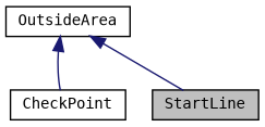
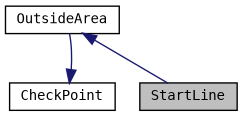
  digraph {
    fontname="DejaVu Sans Mono"
    node [color=black fillcolor=white fontname="DejaVu Sans Mono" fontsize=10 shape=record style=filled]
    edge [color=midnightblue dir=back fontname="DejaVu Sans Mono" fontsize=10 labelfontname=Helvetica labelfontsize=10 style=solid]
    n1 [fillcolor=grey75 fontcolor=black height=0.2 label=StartLine width=0.4]
    n2 [height=0.2 label=CheckPoint width=0.4]
    n3 [height=0.2 label=OutsideArea width=0.4]
    n3 -> n1
-   n3 -> n2
+   n2 -> n3
  }
